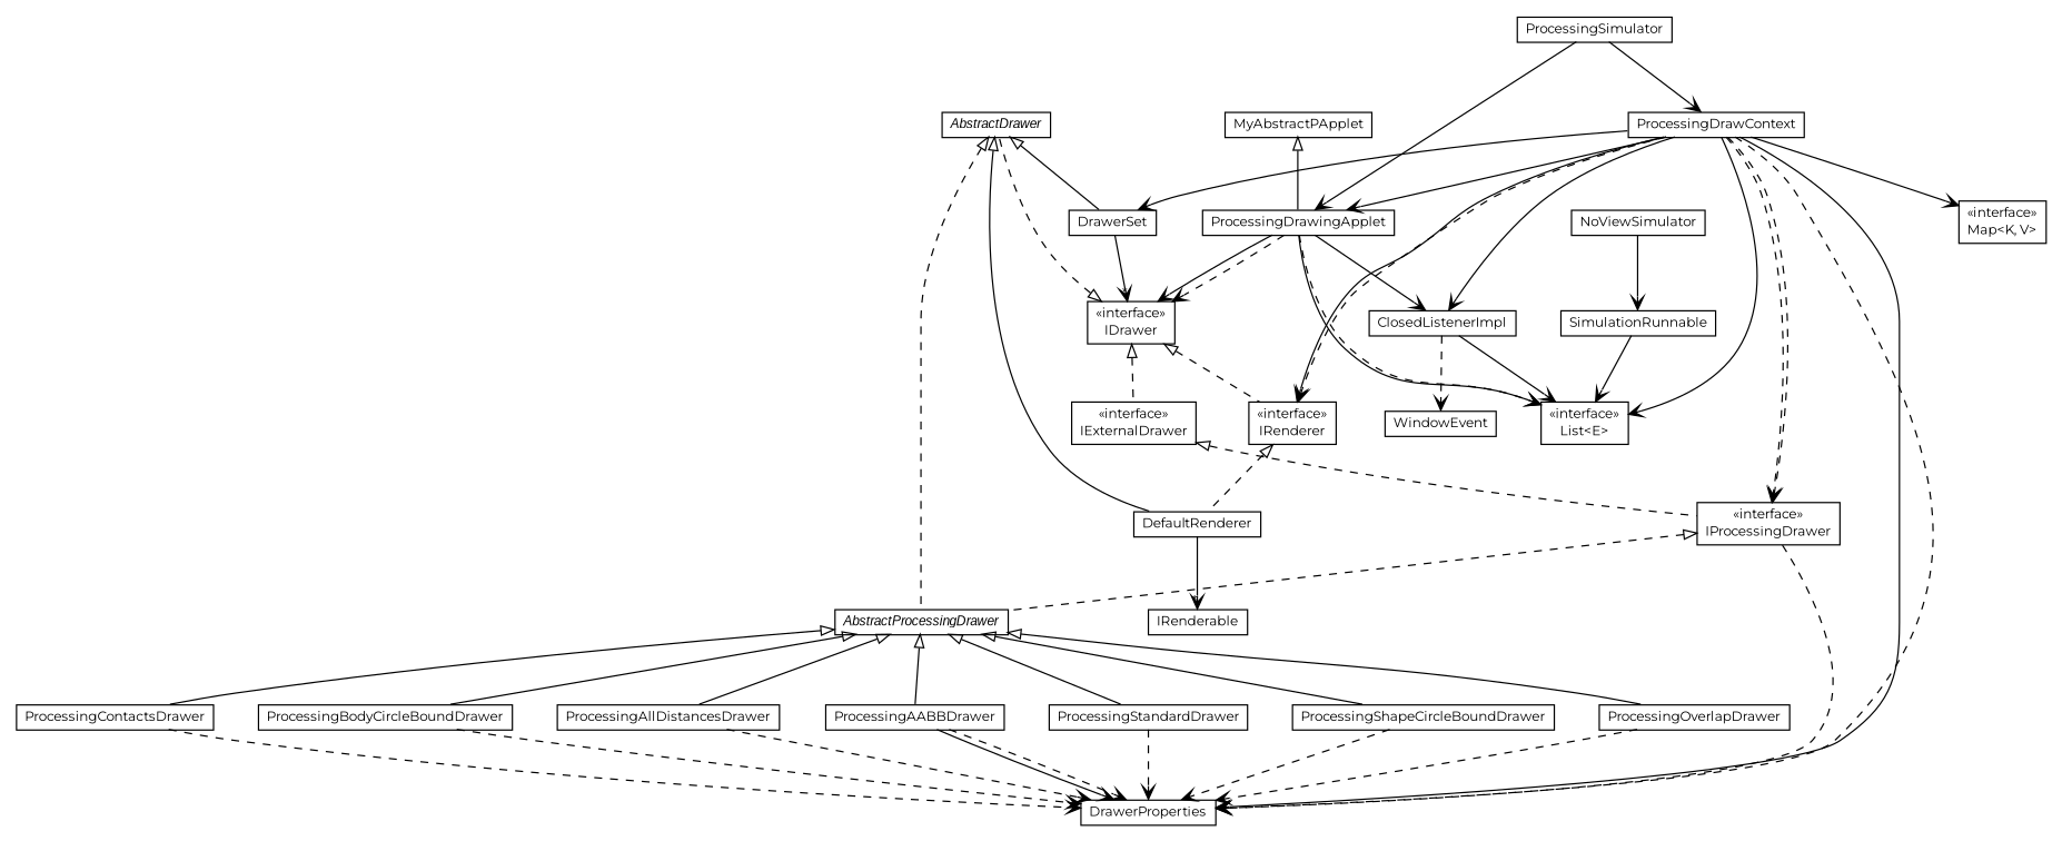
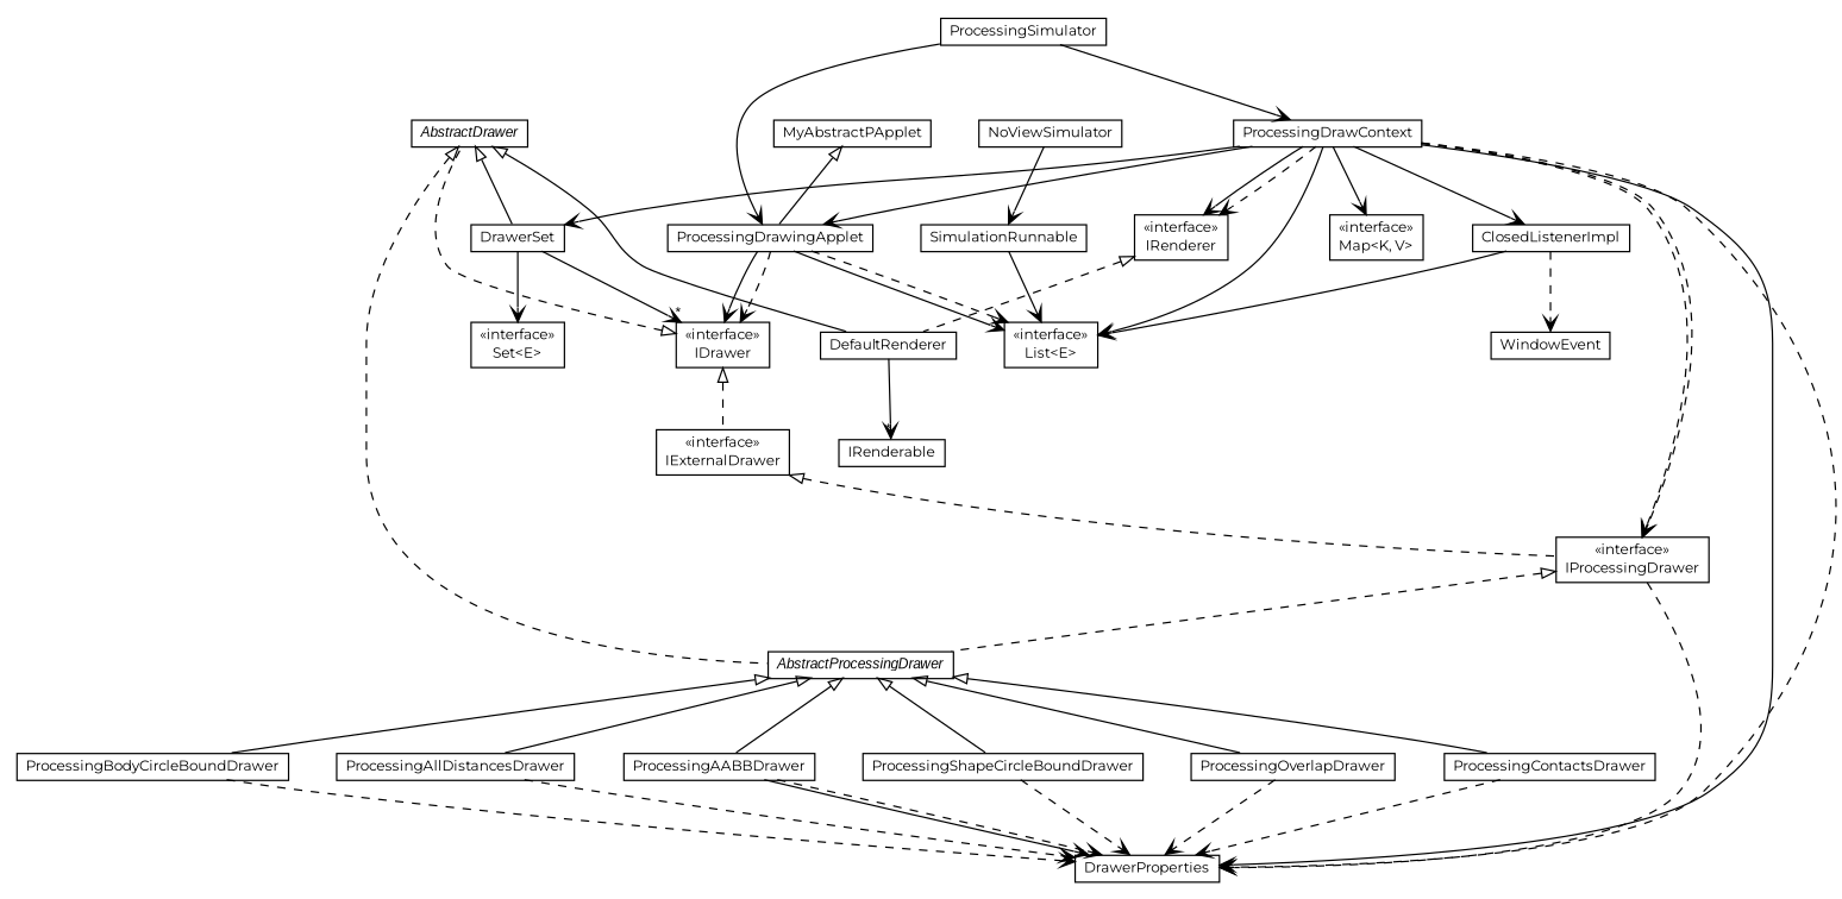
  digraph {
    fontname=Montserrat
    nodesep=0.25
    ranksep=0.5
    node [fontcolor=black fontname=Montserrat fontsize=10.0 shape=plaintext]
    edge [fontname=Montserrat fontsize=10.0 headport=p labelfontname=arial labelfontsize=10 tailport=p arrowhead=open color=black fontcolor=black]
    n1 [label=<<table title="it.gius.pePpe.drawer.IExternalDrawer" border="0" cellborder="1" cellspacing="0" cellpadding="2" port="p"> 		<tr><td><table border="0" cellspacing="0" cellpadding="1"> <tr><td align="center" balign="center"> &#171;interface&#187; </td></tr> <tr><td align="center" balign="center"> IExternalDrawer </td></tr> 		</table></td></tr> 		</table>>]
    n2 [label=<<table title="it.gius.pePpe.drawer.processing.IProcessingDrawer" border="0" cellborder="1" cellspacing="0" cellpadding="2" port="p"> 		<tr><td><table border="0" cellspacing="0" cellpadding="1"> <tr><td align="center" balign="center"> &#171;interface&#187; </td></tr> <tr><td align="center" balign="center"> IProcessingDrawer </td></tr> 		</table></td></tr> 		</table>>]
    n3 [label=<<table title="it.gius.pePpe.drawer.DrawerProperties" border="0" cellborder="1" cellspacing="0" cellpadding="2" port="p"> 		<tr><td><table border="0" cellspacing="0" cellpadding="1"> <tr><td align="center" balign="center"> DrawerProperties </td></tr> 		</table></td></tr> 		</table>>]
    n4 [label=<<table title="it.gius.pePpe.drawer.processing.AbstractProcessingDrawer" border="0" cellborder="1" cellspacing="0" cellpadding="2" port="p"> 		<tr><td><table border="0" cellspacing="0" cellpadding="1"> <tr><td align="center" balign="center"><font face="arial italic"> AbstractProcessingDrawer </font></td></tr> 		</table></td></tr> 		</table>>]
    n5 [label=<<table title="it.gius.pePpe.drawer.IDrawer" border="0" cellborder="1" cellspacing="0" cellpadding="2" port="p"> 		<tr><td><table border="0" cellspacing="0" cellpadding="1"> <tr><td align="center" balign="center"> &#171;interface&#187; </td></tr> <tr><td align="center" balign="center"> IDrawer </td></tr> 		</table></td></tr> 		</table>>]
    n6 [label=<<table title="it.gius.pePpe.drawer.AbstractDrawer" border="0" cellborder="1" cellspacing="0" cellpadding="2" port="p"> 		<tr><td><table border="0" cellspacing="0" cellpadding="1"> <tr><td align="center" balign="center"><font face="arial italic"> AbstractDrawer </font></td></tr> 		</table></td></tr> 		</table>>]
    n7 [label=<<table title="it.gius.pePpe.render.IRenderer" border="0" cellborder="1" cellspacing="0" cellpadding="2" port="p"> 		<tr><td><table border="0" cellspacing="0" cellpadding="1"> <tr><td align="center" balign="center"> &#171;interface&#187; </td></tr> <tr><td align="center" balign="center"> IRenderer </td></tr> 		</table></td></tr> 		</table>>]
    n8 [label=<<table title="it.gius.pePpe.drawer.DrawerSet" border="0" cellborder="1" cellspacing="0" cellpadding="2" port="p"> 		<tr><td><table border="0" cellspacing="0" cellpadding="1"> <tr><td align="center" balign="center"> DrawerSet </td></tr> 		</table></td></tr> 		</table>>]
    n9 [label=<<table title="it.gius.pePpe.drawer.DefaultRenderer" border="0" cellborder="1" cellspacing="0" cellpadding="2" port="p"> 		<tr><td><table border="0" cellspacing="0" cellpadding="1"> <tr><td align="center" balign="center"> DefaultRenderer </td></tr> 		</table></td></tr> 		</table>>]
+   n10 [label=<<table title="java.util.Set" border="0" cellborder="1" cellspacing="0" cellpadding="2" port="p" href="http://java.sun.com/j2se/1.4.2/docs/api/java/util/Set.html"> 		<tr><td><table border="0" cellspacing="0" cellpadding="1"> <tr><td align="center" balign="center"> &#171;interface&#187; </td></tr> <tr><td align="center" balign="center"> Set&lt;E&gt; </td></tr> 		</table></td></tr> 		</table>>]
    n11 [label=<<table title="IRenderable" border="0" cellborder="1" cellspacing="0" cellpadding="2" port="p" href="http://java.sun.com/j2se/1.4.2/docs/api//IRenderable.html"> 		<tr><td><table border="0" cellspacing="0" cellpadding="1"> <tr><td align="center" balign="center"> IRenderable </td></tr> 		</table></td></tr> 		</table>>]
    n12 [label=<<table title="java.util.List" border="0" cellborder="1" cellspacing="0" cellpadding="2" port="p" href="http://java.sun.com/j2se/1.4.2/docs/api/java/util/List.html"> 		<tr><td><table border="0" cellspacing="0" cellpadding="1"> <tr><td align="center" balign="center"> &#171;interface&#187; </td></tr> <tr><td align="center" balign="center"> List&lt;E&gt; </td></tr> 		</table></td></tr> 		</table>>]
-   n13 [label=<<table title="it.gius.pePpe.drawer.processing.ProcessingStandardDrawer" border="0" cellborder="1" cellspacing="0" cellpadding="2" port="p"> 		<tr><td><table border="0" cellspacing="0" cellpadding="1"> <tr><td align="center" balign="center"> ProcessingStandardDrawer </td></tr> 		</table></td></tr> 		</table>>]
    n14 [label=<<table title="it.gius.pePpe.drawer.processing.ProcessingShapeCircleBoundDrawer" border="0" cellborder="1" cellspacing="0" cellpadding="2" port="p"> 		<tr><td><table border="0" cellspacing="0" cellpadding="1"> <tr><td align="center" balign="center"> ProcessingShapeCircleBoundDrawer </td></tr> 		</table></td></tr> 		</table>>]
    n15 [label=<<table title="it.gius.pePpe.drawer.processing.ProcessingOverlapDrawer" border="0" cellborder="1" cellspacing="0" cellpadding="2" port="p"> 		<tr><td><table border="0" cellspacing="0" cellpadding="1"> <tr><td align="center" balign="center"> ProcessingOverlapDrawer </td></tr> 		</table></td></tr> 		</table>>]
    n16 [label=<<table title="it.gius.pePpe.drawer.processing.ProcessingContactsDrawer" border="0" cellborder="1" cellspacing="0" cellpadding="2" port="p"> 		<tr><td><table border="0" cellspacing="0" cellpadding="1"> <tr><td align="center" balign="center"> ProcessingContactsDrawer </td></tr> 		</table></td></tr> 		</table>>]
    n17 [label=<<table title="it.gius.pePpe.drawer.processing.ProcessingBodyCircleBoundDrawer" border="0" cellborder="1" cellspacing="0" cellpadding="2" port="p"> 		<tr><td><table border="0" cellspacing="0" cellpadding="1"> <tr><td align="center" balign="center"> ProcessingBodyCircleBoundDrawer </td></tr> 		</table></td></tr> 		</table>>]
    n18 [label=<<table title="it.gius.pePpe.drawer.processing.ProcessingAllDistancesDrawer" border="0" cellborder="1" cellspacing="0" cellpadding="2" port="p"> 		<tr><td><table border="0" cellspacing="0" cellpadding="1"> <tr><td align="center" balign="center"> ProcessingAllDistancesDrawer </td></tr> 		</table></td></tr> 		</table>>]
    n19 [label=<<table title="it.gius.pePpe.drawer.processing.ProcessingAABBDrawer" border="0" cellborder="1" cellspacing="0" cellpadding="2" port="p"> 		<tr><td><table border="0" cellspacing="0" cellpadding="1"> <tr><td align="center" balign="center"> ProcessingAABBDrawer </td></tr> 		</table></td></tr> 		</table>>]
    n20 [label=<<table title="it.gius.pePpe.simulator.noview.SimulationRunnable" border="0" cellborder="1" cellspacing="0" cellpadding="2" port="p"> 		<tr><td><table border="0" cellspacing="0" cellpadding="1"> <tr><td align="center" balign="center"> SimulationRunnable </td></tr> 		</table></td></tr> 		</table>>]
    n21 [label=<<table title="it.gius.pePpe.simulator.noview.NoViewSimulator" border="0" cellborder="1" cellspacing="0" cellpadding="2" port="p"> 		<tr><td><table border="0" cellspacing="0" cellpadding="1"> <tr><td align="center" balign="center"> NoViewSimulator </td></tr> 		</table></td></tr> 		</table>>]
    n22 [label=<<table title="it.gius.pePpe.simulator.processing.ProcessingSimulator" border="0" cellborder="1" cellspacing="0" cellpadding="2" port="p"> 		<tr><td><table border="0" cellspacing="0" cellpadding="1"> <tr><td align="center" balign="center"> ProcessingSimulator </td></tr> 		</table></td></tr> 		</table>>]
    n23 [label=<<table title="it.gius.pePpe.simulator.processing.ProcessingDrawingApplet" border="0" cellborder="1" cellspacing="0" cellpadding="2" port="p"> 		<tr><td><table border="0" cellspacing="0" cellpadding="1"> <tr><td align="center" balign="center"> ProcessingDrawingApplet </td></tr> 		</table></td></tr> 		</table>>]
    n24 [label=<<table title="it.gius.pePpe.simulator.processing.ProcessingDrawContext" border="0" cellborder="1" cellspacing="0" cellpadding="2" port="p"> 		<tr><td><table border="0" cellspacing="0" cellpadding="1"> <tr><td align="center" balign="center"> ProcessingDrawContext </td></tr> 		</table></td></tr> 		</table>>]
    n25 [label=<<table title="it.gius.pePpe.simulator.processing.ClosedListenerImpl" border="0" cellborder="1" cellspacing="0" cellpadding="2" port="p"> 		<tr><td><table border="0" cellspacing="0" cellpadding="1"> <tr><td align="center" balign="center"> ClosedListenerImpl </td></tr> 		</table></td></tr> 		</table>>]
    n26 [label=<<table title="java.util.Map" border="0" cellborder="1" cellspacing="0" cellpadding="2" port="p" href="http://java.sun.com/j2se/1.4.2/docs/api/java/util/Map.html"> 		<tr><td><table border="0" cellspacing="0" cellpadding="1"> <tr><td align="center" balign="center"> &#171;interface&#187; </td></tr> <tr><td align="center" balign="center"> Map&lt;K, V&gt; </td></tr> 		</table></td></tr> 		</table>>]
    n27 [label=<<table title="java.awt.event.WindowEvent" border="0" cellborder="1" cellspacing="0" cellpadding="2" port="p" href="http://java.sun.com/j2se/1.4.2/docs/api/java/awt/event/WindowEvent.html"> 		<tr><td><table border="0" cellspacing="0" cellpadding="1"> <tr><td align="center" balign="center"> WindowEvent </td></tr> 		</table></td></tr> 		</table>>]
    n28 [label=<<table title="MyAbstractPApplet" border="0" cellborder="1" cellspacing="0" cellpadding="2" port="p" href="http://java.sun.com/j2se/1.4.2/docs/api//MyAbstractPApplet.html"> 		<tr><td><table border="0" cellspacing="0" cellpadding="1"> <tr><td align="center" balign="center"> MyAbstractPApplet </td></tr> 		</table></td></tr> 		</table>>]
    n1 -> n2 [arrowtail=empty dir=back fontsize=10 style=dashed arrowhead="" color="" fontcolor=""]
    n2 -> n3 [style=dashed]
    n2 -> n4 [arrowtail=empty dir=back fontsize=10 style=dashed arrowhead="" color="" fontcolor=""]
-   n4 -> n13 [arrowtail=empty dir=back fontsize=10 arrowhead="" color="" fontcolor=""]
    n4 -> n14 [arrowtail=empty dir=back fontsize=10 arrowhead="" color="" fontcolor=""]
    n4 -> n15 [arrowtail=empty dir=back fontsize=10 arrowhead="" color="" fontcolor=""]
    n4 -> n16 [arrowtail=empty dir=back fontsize=10 arrowhead="" color="" fontcolor=""]
    n4 -> n17 [arrowtail=empty dir=back fontsize=10 arrowhead="" color="" fontcolor=""]
    n4 -> n18 [arrowtail=empty dir=back fontsize=10 arrowhead="" color="" fontcolor=""]
    n4 -> n19 [arrowtail=empty dir=back fontsize=10 arrowhead="" color="" fontcolor=""]
    n5 -> n1 [arrowtail=empty dir=back fontsize=10 style=dashed arrowhead="" color="" fontcolor=""]
    n5 -> n6 [arrowtail=empty dir=back fontsize=10 style=dashed arrowhead="" color="" fontcolor=""]
-   n5 -> n7 [arrowtail=empty dir=back fontsize=10 style=dashed arrowhead="" color="" fontcolor=""]
    n6 -> n4 [arrowtail=empty dir=back fontsize=10 style=dashed arrowhead="" color="" fontcolor=""]
    n6 -> n8 [arrowtail=empty dir=back fontsize=10 arrowhead="" color="" fontcolor=""]
    n6 -> n9 [arrowtail=empty dir=back fontsize=10 arrowhead="" color="" fontcolor=""]
    n7 -> n9 [arrowtail=empty dir=back fontsize=10 style=dashed arrowhead="" color="" fontcolor=""]
    n8 -> n5 [headlabel="*"]
+   n8 -> n10
    n9 -> n11 [headlabel="*"]
-   n13 -> n3 [style=dashed]
    n14 -> n3 [style=dashed]
    n15 -> n3 [style=dashed]
    n16 -> n3 [style=dashed]
    n17 -> n3 [style=dashed]
    n18 -> n3 [style=dashed]
    n19 -> n3
    n19 -> n3 [style=dashed]
    n20 -> n12
    n21 -> n20
    n22 -> n23
    n22 -> n24
    n23 -> n5
    n23 -> n5 [style=dashed]
    n23 -> n12
    n23 -> n12 [style=dashed]
-   n23 -> n25
    n24 -> n2 [style=dashed]
    n24 -> n2 [style=dashed]
    n24 -> n3
    n24 -> n3 [style=dashed]
    n24 -> n7
    n24 -> n7 [style=dashed]
    n24 -> n8
    n24 -> n12
    n24 -> n23
    n24 -> n25
    n24 -> n26
    n25 -> n12
    n25 -> n27 [style=dashed]
    n28 -> n23 [arrowtail=empty dir=back fontsize=10 arrowhead="" color="" fontcolor=""]
  }
